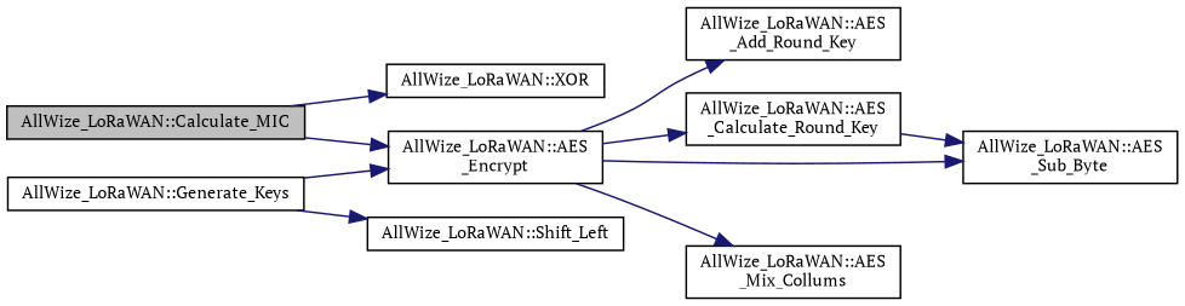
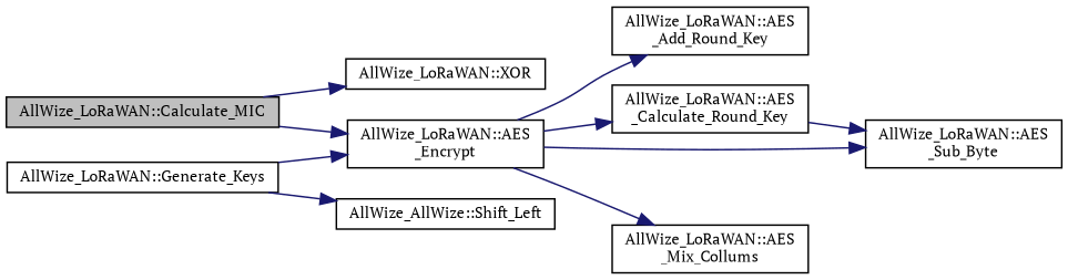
  digraph {
    fontname="PT Serif"
    rankdir=LR
    node [color=black fillcolor=white fontname="PT Serif" fontsize=10 shape=record style=filled]
    edge [color=midnightblue fontname="PT Serif" fontsize=10 labelfontname=Helvetica labelfontsize=10 style=solid]
    n1 [fillcolor=grey75 fontcolor=black height=0.2 label="AllWize_LoRaWAN::Calculate_MIC" width=0.4]
    n2 [height=0.2 label="AllWize_LoRaWAN::AES\l_Encrypt" width=0.4]
    n3 [height=0.2 label="AllWize_LoRaWAN::XOR" width=0.4]
    n4 [height=0.2 label="AllWize_LoRaWAN::AES\l_Add_Round_Key" width=0.4]
    n5 [height=0.2 label="AllWize_LoRaWAN::AES\l_Calculate_Round_Key" width=0.4]
    n6 [height=0.2 label="AllWize_LoRaWAN::AES\l_Sub_Byte" width=0.4]
    n7 [height=0.2 label="AllWize_LoRaWAN::AES\l_Mix_Collums" width=0.4]
    n8 [height=0.2 label="AllWize_LoRaWAN::Generate_Keys" width=0.4]
-   n9 [height=0.2 label="AllWize_LoRaWAN::Shift_Left" width=0.4]
+   n9 [height=0.2 label="AllWize_AllWize::Shift_Left" width=0.4]
    n1 -> n2
    n1 -> n3
    n2 -> n4
    n2 -> n5
    n2 -> n6
    n2 -> n7
    n5 -> n6
    n8 -> n2
    n8 -> n9
  }
